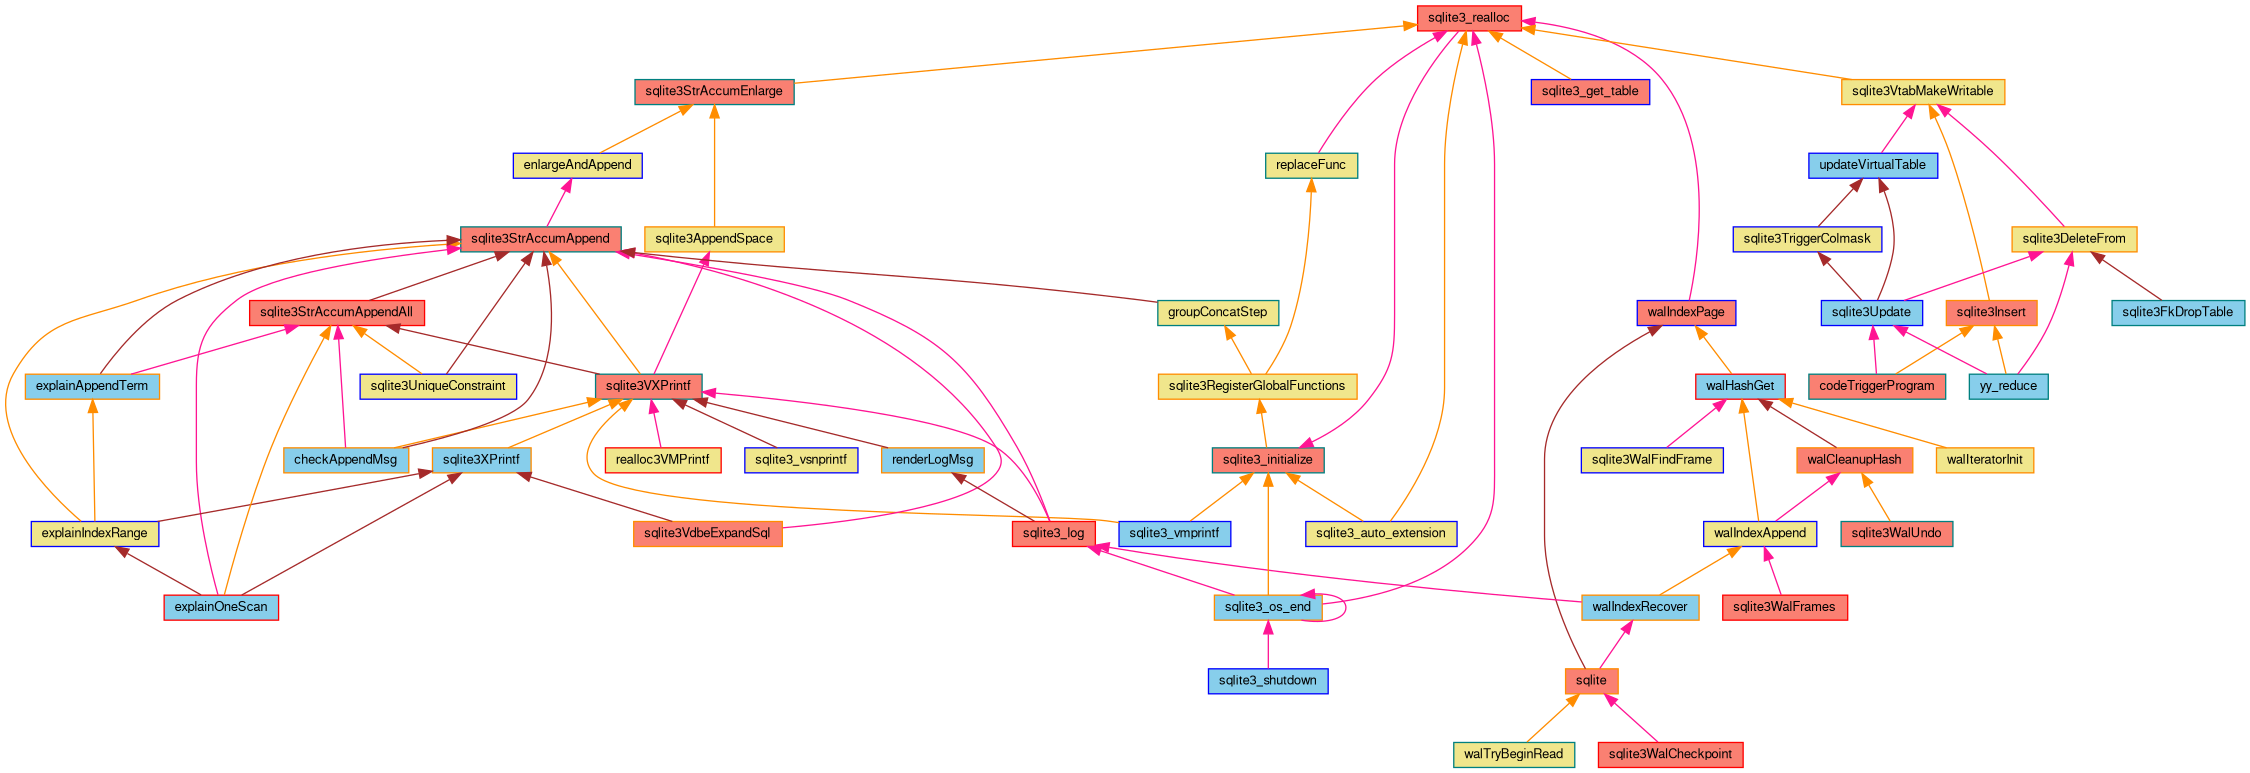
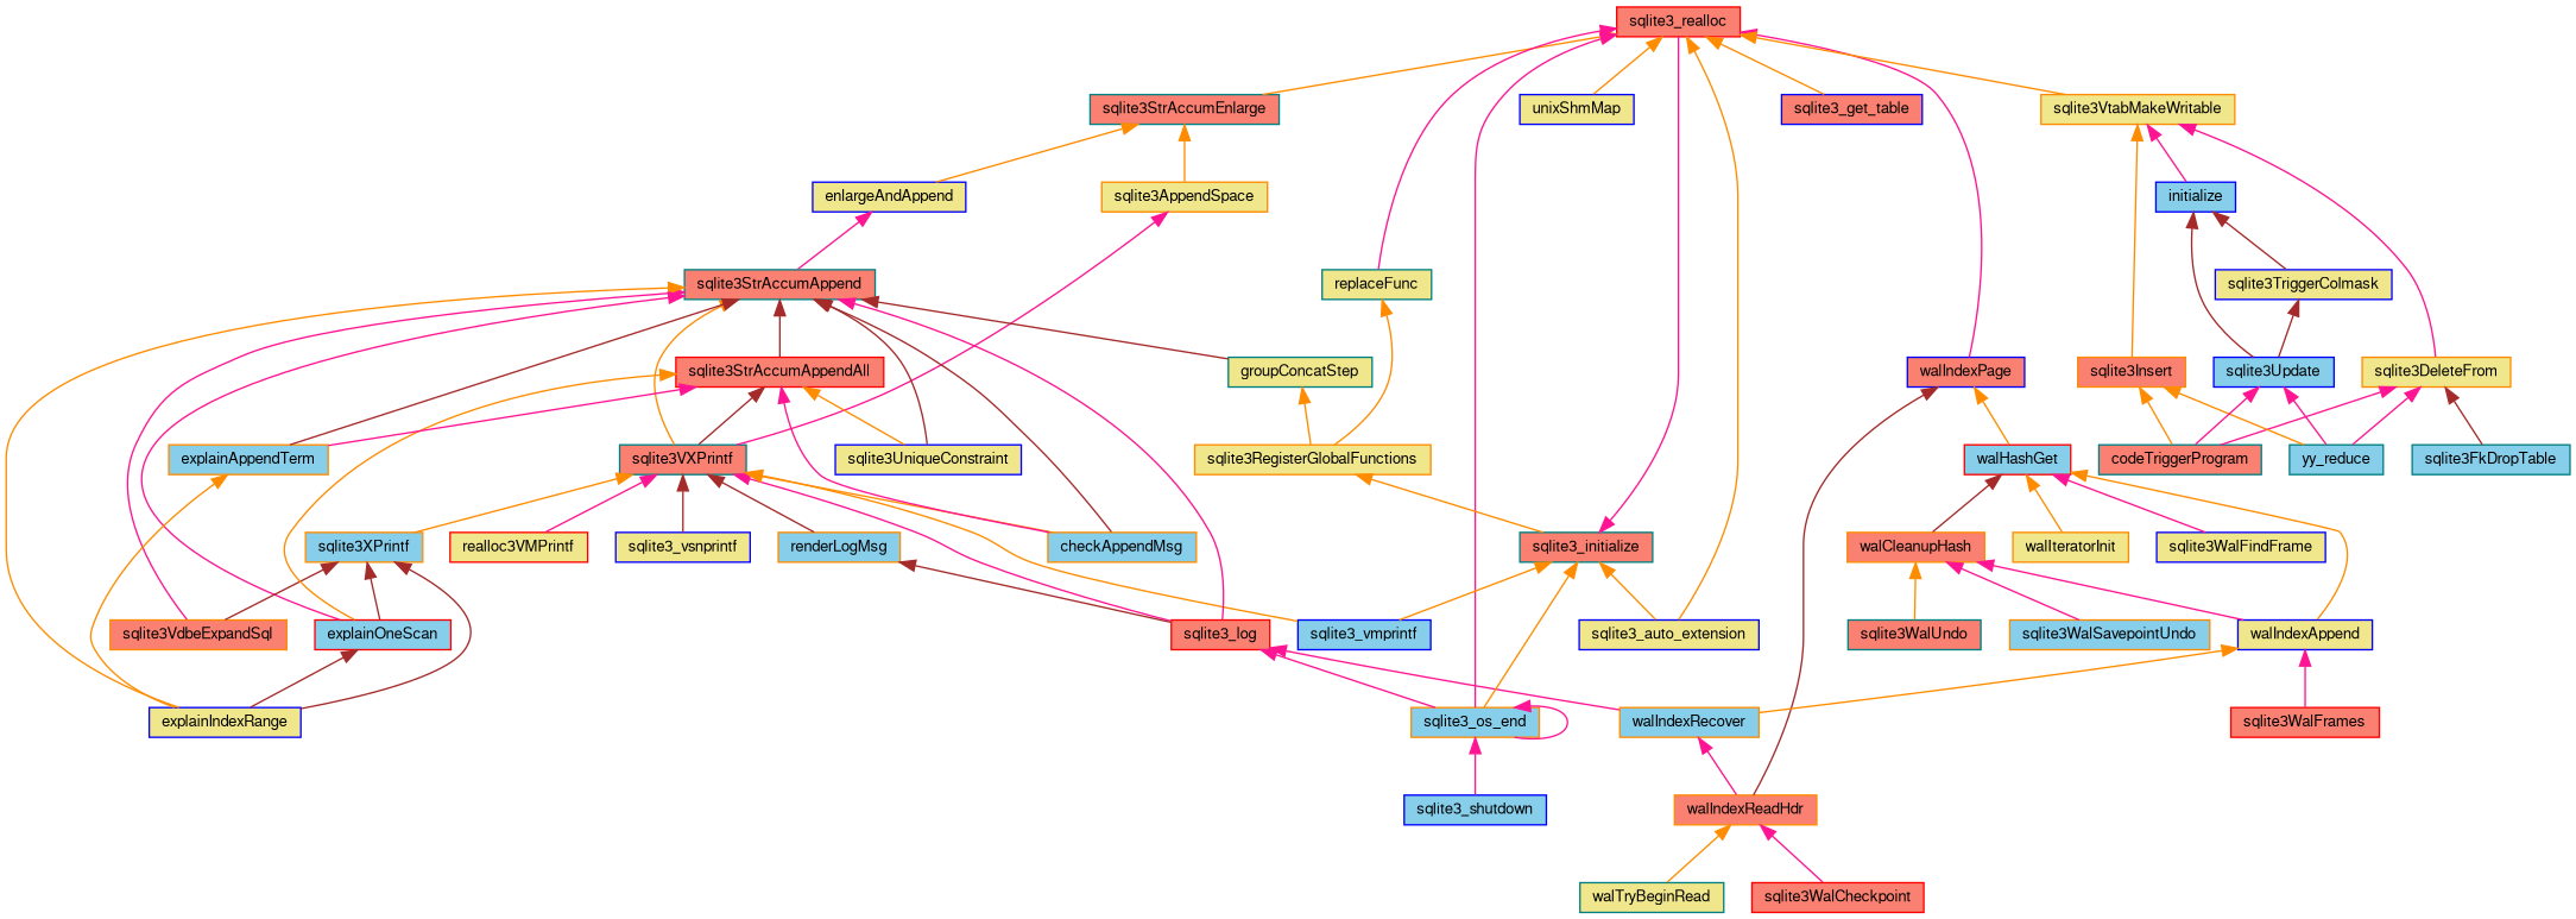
  digraph {
    rankdir=TB
    node [color=darkorange fillcolor=khaki fontname=FreeSans fontsize=10 shape=record style=filled]
    edge [color=darkorange dir=back fontname=FreeSans fontsize=10 labelfontname=FreeSans labelfontsize=10 style=solid]
    n1 [color=red fillcolor=salmon fontcolor=black height=0.2 label=sqlite3_realloc width=0.4]
    n2 [color=teal fillcolor=salmon height=0.2 label=sqlite3StrAccumEnlarge width=0.4]
    n3 [fillcolor=skyblue height=0.2 label=sqlite3_os_end width=0.4]
    n4 [color=blue height=0.2 label=sqlite3_auto_extension width=0.4]
+   n5 [color=blue height=0.2 label=unixShmMap width=0.4]
    n6 [color=blue fillcolor=salmon height=0.2 label=walIndexPage width=0.4]
    n7 [color=teal height=0.2 label=replaceFunc width=0.4]
    n8 [color=blue fillcolor=salmon height=0.2 label=sqlite3_get_table width=0.4]
    n9 [height=0.2 label=sqlite3VtabMakeWritable width=0.4]
    n10 [height=0.2 label=sqlite3AppendSpace width=0.4]
    n11 [color=blue height=0.2 label=enlargeAndAppend width=0.4]
    n12 [color=blue fillcolor=skyblue height=0.2 label=sqlite3_shutdown width=0.4]
-   n13 [fillcolor=salmon height=0.2 label=sqlite width=0.4]
+   n13 [fillcolor=salmon height=0.2 label=walIndexReadHdr width=0.4]
    n14 [color=red fillcolor=skyblue height=0.2 label=walHashGet width=0.4]
    n15 [height=0.2 label=sqlite3RegisterGlobalFunctions width=0.4]
    n16 [height=0.2 label=sqlite3DeleteFrom width=0.4]
    n17 [fillcolor=salmon height=0.2 label=sqlite3Insert width=0.4]
-   n18 [color=blue fillcolor=skyblue height=0.2 label=updateVirtualTable width=0.4]
+   n18 [color=blue fillcolor=skyblue height=0.2 label=initialize width=0.4]
    n19 [color=teal fillcolor=salmon height=0.2 label=sqlite3VXPrintf width=0.4]
    n20 [color=teal fillcolor=salmon height=0.2 label=sqlite3StrAccumAppend width=0.4]
    n21 [color=red height=0.2 label=realloc3VMPrintf width=0.4]
    n22 [color=blue fillcolor=skyblue height=0.2 label=sqlite3_vmprintf width=0.4]
    n23 [color=blue height=0.2 label=sqlite3_vsnprintf width=0.4]
    n24 [fillcolor=skyblue height=0.2 label=renderLogMsg width=0.4]
    n25 [color=red fillcolor=salmon height=0.2 label=sqlite3_log width=0.4]
    n26 [fillcolor=skyblue height=0.2 label=sqlite3XPrintf width=0.4]
    n27 [fillcolor=skyblue height=0.2 label=checkAppendMsg width=0.4]
    n28 [fillcolor=skyblue height=0.2 label=walIndexRecover width=0.4]
    n29 [fillcolor=salmon height=0.2 label=sqlite3VdbeExpandSql width=0.4]
    n30 [color=blue height=0.2 label=explainIndexRange width=0.4]
    n31 [color=red fillcolor=skyblue height=0.2 label=explainOneScan width=0.4]
    n32 [color=teal height=0.2 label=walTryBeginRead width=0.4]
    n33 [color=red fillcolor=salmon height=0.2 label=sqlite3WalCheckpoint width=0.4]
    n34 [color=red fillcolor=salmon height=0.2 label=sqlite3StrAccumAppendAll width=0.4]
    n35 [color=blue height=0.2 label=sqlite3UniqueConstraint width=0.4]
    n36 [fillcolor=skyblue height=0.2 label=explainAppendTerm width=0.4]
    n37 [color=teal height=0.2 label=groupConcatStep width=0.4]
    n38 [color=teal fillcolor=salmon height=0.2 label=sqlite3_initialize width=0.4]
    n39 [fillcolor=salmon height=0.2 label=walCleanupHash width=0.4]
    n40 [color=blue height=0.2 label=walIndexAppend width=0.4]
    n41 [height=0.2 label=walIteratorInit width=0.4]
    n42 [color=blue height=0.2 label=sqlite3WalFindFrame width=0.4]
    n43 [color=teal fillcolor=salmon height=0.2 label=sqlite3WalUndo width=0.4]
+   n44 [fillcolor=skyblue height=0.2 label=sqlite3WalSavepointUndo width=0.4]
    n45 [color=red fillcolor=salmon height=0.2 label=sqlite3WalFrames width=0.4]
    n46 [color=teal fillcolor=skyblue height=0.2 label=sqlite3FkDropTable width=0.4]
    n47 [color=teal fillcolor=salmon height=0.2 label=codeTriggerProgram width=0.4]
    n48 [color=teal fillcolor=skyblue height=0.2 label=yy_reduce width=0.4]
    n49 [color=blue height=0.2 label=sqlite3TriggerColmask width=0.4]
    n50 [color=blue fillcolor=skyblue height=0.2 label=sqlite3Update width=0.4]
    n1 -> n2
    n1 -> n3 [color=deeppink]
    n1 -> n4
+   n1 -> n5
    n1 -> n6 [color=deeppink]
    n1 -> n7 [color=deeppink]
    n1 -> n8
    n1 -> n9
    n2 -> n10
    n2 -> n11
    n3 -> n3 [color=deeppink]
    n3 -> n12 [color=deeppink]
    n6 -> n13 [color=brown]
    n6 -> n14
    n7 -> n15
    n9 -> n16 [color=deeppink]
    n9 -> n17
    n9 -> n18 [color=deeppink]
    n10 -> n19 [color=deeppink]
    n11 -> n20 [color=deeppink]
    n13 -> n32
    n13 -> n33 [color=deeppink]
    n14 -> n39 [color=brown]
    n14 -> n40
    n14 -> n41
    n14 -> n42 [color=deeppink]
    n15 -> n38
    n16 -> n46 [color=brown]
-   n16 -> n50 [color=deeppink]
+   n16 -> n47 [color=deeppink]
    n16 -> n48 [color=deeppink]
    n17 -> n47
    n17 -> n48
    n18 -> n49 [color=brown]
    n18 -> n50 [color=brown]
    n19 -> n21 [color=deeppink]
    n19 -> n22
    n19 -> n23 [color=brown]
    n19 -> n24 [color=brown]
    n19 -> n25 [color=deeppink]
    n19 -> n26
    n19 -> n27
    n20 -> n19
    n20 -> n25 [color=deeppink]
    n20 -> n27 [color=brown]
    n20 -> n29 [color=deeppink]
    n20 -> n30
    n20 -> n31 [color=deeppink]
    n20 -> n34 [color=brown]
    n20 -> n35 [color=brown]
    n20 -> n36 [color=brown]
    n20 -> n37 [color=brown]
    n24 -> n25 [color=brown]
    n25 -> n3 [color=deeppink]
    n25 -> n28 [color=deeppink]
    n26 -> n29 [color=brown]
    n26 -> n30 [color=brown]
    n26 -> n31 [color=brown]
    n28 -> n13 [color=deeppink]
-   n30 -> n31 [color=brown]
+   n31 -> n30 [color=brown]
    n34 -> n19 [color=brown]
    n34 -> n27 [color=deeppink]
    n34 -> n31
    n34 -> n35
    n34 -> n36 [color=deeppink]
    n36 -> n30
    n37 -> n15
    n38 -> n1 [color=deeppink]
    n38 -> n3
    n38 -> n4
    n38 -> n22
    n39 -> n40 [color=deeppink]
    n39 -> n43
+   n39 -> n44 [color=deeppink]
    n40 -> n28
    n40 -> n45 [color=deeppink]
    n49 -> n50 [color=brown]
    n50 -> n47 [color=deeppink]
    n50 -> n48 [color=deeppink]
  }
